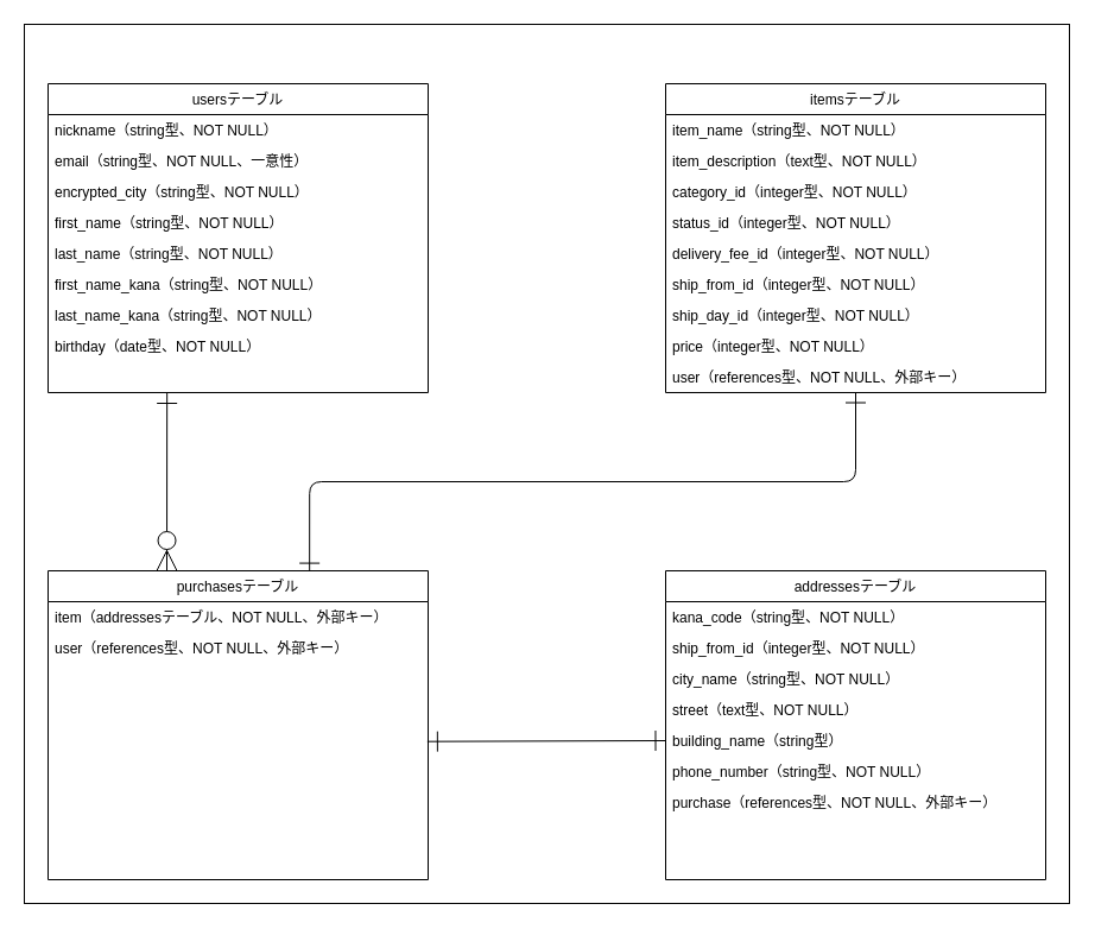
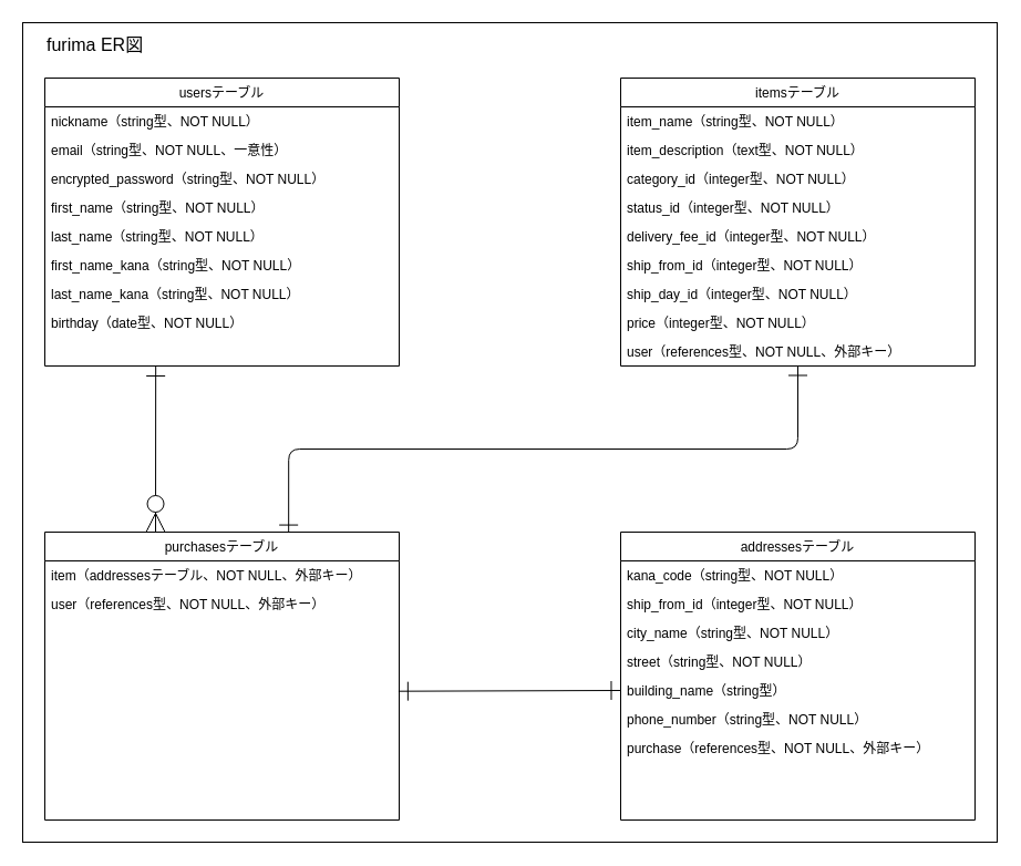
  <mxCell id="0" />
  <mxCell id="1" parent="0" />
  <mxCell id="2" value="" style="rounded=0;whiteSpace=wrap;html=1;fontSize=12;fontColor=#000000;strokeColor=#000000;fillColor=none;" parent="1" vertex="1"><mxGeometry x="20" y="20" width="880" height="740" as="geometry" /></mxCell>
+ <mxCell id="3" value="&lt;font color=&quot;#000000&quot; style=&quot;font-size: 16px;&quot;&gt;furima ER図&lt;/font&gt;" style="text;html=1;align=left;verticalAlign=middle;resizable=0;points=[];autosize=1;strokeColor=none;fontSize=16;" parent="1" vertex="1"><mxGeometry x="40" y="30" width="100" height="20" as="geometry" /></mxCell>
  <mxCell id="4" value="itemsテーブル" style="swimlane;fontStyle=0;childLayout=stackLayout;horizontal=1;startSize=26;horizontalStack=0;resizeParent=1;resizeParentMax=0;resizeLast=0;collapsible=1;marginBottom=0;fontSize=12;fillColor=#FFFFFF;fontColor=#000000;strokeColor=#000000;" parent="1" vertex="1"><mxGeometry x="560" y="70" width="320" height="260" as="geometry" /></mxCell>
  <mxCell id="5" value="item_name（string型、NOT NULL）" style="text;strokeColor=none;fillColor=none;align=left;verticalAlign=top;spacingLeft=4;spacingRight=4;overflow=hidden;rotatable=0;points=[[0,0.5],[1,0.5]];portConstraint=eastwest;fontColor=#000000;" parent="4" vertex="1"><mxGeometry y="26" width="320" height="26" as="geometry" /></mxCell>
  <mxCell id="6" value="item_description（text型、NOT NULL）" style="text;strokeColor=none;fillColor=none;align=left;verticalAlign=top;spacingLeft=4;spacingRight=4;overflow=hidden;rotatable=0;points=[[0,0.5],[1,0.5]];portConstraint=eastwest;fontColor=#000000;" parent="4" vertex="1"><mxGeometry y="52" width="320" height="26" as="geometry" /></mxCell>
  <mxCell id="7" value="category_id（integer型、NOT NULL）" style="text;strokeColor=none;fillColor=none;align=left;verticalAlign=top;spacingLeft=4;spacingRight=4;overflow=hidden;rotatable=0;points=[[0,0.5],[1,0.5]];portConstraint=eastwest;fontColor=#000000;" parent="4" vertex="1"><mxGeometry y="78" width="320" height="26" as="geometry" /></mxCell>
  <mxCell id="8" value="status_id（integer型、NOT NULL）" style="text;strokeColor=none;fillColor=none;align=left;verticalAlign=top;spacingLeft=4;spacingRight=4;overflow=hidden;rotatable=0;points=[[0,0.5],[1,0.5]];portConstraint=eastwest;fontColor=#000000;" parent="4" vertex="1"><mxGeometry y="104" width="320" height="26" as="geometry" /></mxCell>
  <mxCell id="9" value="delivery_fee_id（integer型、NOT NULL）" style="text;strokeColor=none;fillColor=none;align=left;verticalAlign=top;spacingLeft=4;spacingRight=4;overflow=hidden;rotatable=0;points=[[0,0.5],[1,0.5]];portConstraint=eastwest;fontColor=#000000;" parent="4" vertex="1"><mxGeometry y="130" width="320" height="26" as="geometry" /></mxCell>
  <mxCell id="10" value="ship_from_id（integer型、NOT NULL）" style="text;strokeColor=none;fillColor=none;align=left;verticalAlign=top;spacingLeft=4;spacingRight=4;overflow=hidden;rotatable=0;points=[[0,0.5],[1,0.5]];portConstraint=eastwest;fontColor=#000000;" parent="4" vertex="1"><mxGeometry y="156" width="320" height="26" as="geometry" /></mxCell>
  <mxCell id="11" value="ship_day_id（integer型、NOT NULL）" style="text;strokeColor=none;fillColor=none;align=left;verticalAlign=top;spacingLeft=4;spacingRight=4;overflow=hidden;rotatable=0;points=[[0,0.5],[1,0.5]];portConstraint=eastwest;fontColor=#000000;" parent="4" vertex="1"><mxGeometry y="182" width="320" height="26" as="geometry" /></mxCell>
  <mxCell id="12" value="price（integer型、NOT NULL）" style="text;strokeColor=none;fillColor=none;align=left;verticalAlign=top;spacingLeft=4;spacingRight=4;overflow=hidden;rotatable=0;points=[[0,0.5],[1,0.5]];portConstraint=eastwest;fontColor=#000000;" parent="4" vertex="1"><mxGeometry y="208" width="320" height="26" as="geometry" /></mxCell>
  <mxCell id="13" value="user（references型、NOT NULL、外部キー）" style="text;strokeColor=none;fillColor=none;align=left;verticalAlign=top;spacingLeft=4;spacingRight=4;overflow=hidden;rotatable=0;points=[[0,0.5],[1,0.5]];portConstraint=eastwest;fontColor=#000000;" parent="4" vertex="1"><mxGeometry y="234" width="320" height="26" as="geometry" /></mxCell>
  <mxCell id="14" value="usersテーブル" style="swimlane;fontStyle=0;childLayout=stackLayout;horizontal=1;startSize=26;horizontalStack=0;resizeParent=1;resizeParentMax=0;resizeLast=0;collapsible=1;marginBottom=0;fontSize=12;fillColor=#FFFFFF;fontColor=#000000;strokeColor=#000000;" parent="1" vertex="1"><mxGeometry x="40" y="70" width="320" height="260" as="geometry" /></mxCell>
  <mxCell id="15" value="nickname（string型、NOT NULL）" style="text;strokeColor=none;fillColor=none;align=left;verticalAlign=top;spacingLeft=4;spacingRight=4;overflow=hidden;rotatable=0;points=[[0,0.5],[1,0.5]];portConstraint=eastwest;fontColor=#000000;" parent="14" vertex="1"><mxGeometry y="26" width="320" height="26" as="geometry" /></mxCell>
  <mxCell id="16" value="email（string型、NOT NULL、一意性）" style="text;strokeColor=none;fillColor=none;align=left;verticalAlign=top;spacingLeft=4;spacingRight=4;overflow=hidden;rotatable=0;points=[[0,0.5],[1,0.5]];portConstraint=eastwest;fontColor=#000000;" parent="14" vertex="1"><mxGeometry y="52" width="320" height="26" as="geometry" /></mxCell>
- <mxCell id="17" value="encrypted_city（string型、NOT NULL）" style="text;strokeColor=none;fillColor=none;align=left;verticalAlign=top;spacingLeft=4;spacingRight=4;overflow=hidden;rotatable=0;points=[[0,0.5],[1,0.5]];portConstraint=eastwest;fontColor=#000000;" parent="14" vertex="1"><mxGeometry y="78" width="320" height="26" as="geometry" /></mxCell>
+ <mxCell id="17" value="encrypted_password（string型、NOT NULL）" style="text;strokeColor=none;fillColor=none;align=left;verticalAlign=top;spacingLeft=4;spacingRight=4;overflow=hidden;rotatable=0;points=[[0,0.5],[1,0.5]];portConstraint=eastwest;fontColor=#000000;" parent="14" vertex="1"><mxGeometry y="78" width="320" height="26" as="geometry" /></mxCell>
  <mxCell id="18" value="first_name（string型、NOT NULL）" style="text;strokeColor=none;fillColor=none;align=left;verticalAlign=top;spacingLeft=4;spacingRight=4;overflow=hidden;rotatable=0;points=[[0,0.5],[1,0.5]];portConstraint=eastwest;fontColor=#000000;" parent="14" vertex="1"><mxGeometry y="104" width="320" height="26" as="geometry" /></mxCell>
  <mxCell id="19" value="last_name（string型、NOT NULL）" style="text;strokeColor=none;fillColor=none;align=left;verticalAlign=top;spacingLeft=4;spacingRight=4;overflow=hidden;rotatable=0;points=[[0,0.5],[1,0.5]];portConstraint=eastwest;fontColor=#000000;" parent="14" vertex="1"><mxGeometry y="130" width="320" height="26" as="geometry" /></mxCell>
  <mxCell id="20" value="first_name_kana（string型、NOT NULL）" style="text;strokeColor=none;fillColor=none;align=left;verticalAlign=top;spacingLeft=4;spacingRight=4;overflow=hidden;rotatable=0;points=[[0,0.5],[1,0.5]];portConstraint=eastwest;fontColor=#000000;" parent="14" vertex="1"><mxGeometry y="156" width="320" height="26" as="geometry" /></mxCell>
  <mxCell id="21" value="last_name_kana（string型、NOT NULL）" style="text;strokeColor=none;fillColor=none;align=left;verticalAlign=top;spacingLeft=4;spacingRight=4;overflow=hidden;rotatable=0;points=[[0,0.5],[1,0.5]];portConstraint=eastwest;fontColor=#000000;" parent="14" vertex="1"><mxGeometry y="182" width="320" height="26" as="geometry" /></mxCell>
  <mxCell id="22" value="birthday（date型、NOT NULL）" style="text;strokeColor=none;fillColor=none;align=left;verticalAlign=top;spacingLeft=4;spacingRight=4;overflow=hidden;rotatable=0;points=[[0,0.5],[1,0.5]];portConstraint=eastwest;fontColor=#000000;" parent="14" vertex="1"><mxGeometry y="208" width="320" height="52" as="geometry" /></mxCell>
  <mxCell id="23" style="edgeStyle=none;html=1;entryX=0.313;entryY=1.01;entryDx=0;entryDy=0;entryPerimeter=0;fontSize=12;fontColor=#000000;strokeColor=#000000;endArrow=ERone;endFill=0;startArrow=ERzeroToMany;startFill=1;endSize=15;startSize=15;" parent="1" target="22" edge="1"><mxGeometry relative="1" as="geometry"><mxPoint x="140" y="480" as="sourcePoint" /></mxGeometry></mxCell>
  <mxCell id="24" style="edgeStyle=orthogonalEdgeStyle;html=1;exitX=0.688;exitY=0.008;exitDx=0;exitDy=0;entryX=0.5;entryY=1;entryDx=0;entryDy=0;entryPerimeter=0;fontSize=12;fontColor=#000000;startArrow=ERone;startFill=0;endArrow=ERone;endFill=0;startSize=15;endSize=15;strokeColor=#000000;exitPerimeter=0;" parent="1" source="25" target="13" edge="1"><mxGeometry relative="1" as="geometry" /></mxCell>
  <mxCell id="25" value="purchasesテーブル" style="swimlane;fontStyle=0;childLayout=stackLayout;horizontal=1;startSize=26;horizontalStack=0;resizeParent=1;resizeParentMax=0;resizeLast=0;collapsible=1;marginBottom=0;fontSize=12;fillColor=#FFFFFF;fontColor=#000000;strokeColor=#000000;" parent="1" vertex="1"><mxGeometry x="40" y="480" width="320" height="260" as="geometry" /></mxCell>
  <mxCell id="26" value="item（addressesテーブル、NOT NULL、外部キー）" style="text;strokeColor=none;fillColor=none;align=left;verticalAlign=top;spacingLeft=4;spacingRight=4;overflow=hidden;rotatable=0;points=[[0,0.5],[1,0.5]];portConstraint=eastwest;fontColor=#000000;" parent="25" vertex="1"><mxGeometry y="26" width="320" height="26" as="geometry" /></mxCell>
  <mxCell id="27" value="user（references型、NOT NULL、外部キー）" style="text;strokeColor=none;fillColor=none;align=left;verticalAlign=top;spacingLeft=4;spacingRight=4;overflow=hidden;rotatable=0;points=[[0,0.5],[1,0.5]];portConstraint=eastwest;fontColor=#000000;" parent="25" vertex="1"><mxGeometry y="52" width="320" height="208" as="geometry" /></mxCell>
  <mxCell id="28" value="addressesテーブル" style="swimlane;fontStyle=0;childLayout=stackLayout;horizontal=1;startSize=26;horizontalStack=0;resizeParent=1;resizeParentMax=0;resizeLast=0;collapsible=1;marginBottom=0;fontSize=12;fillColor=#FFFFFF;fontColor=#000000;strokeColor=#000000;" parent="1" vertex="1"><mxGeometry x="560" y="480" width="320" height="260" as="geometry" /></mxCell>
  <mxCell id="29" value="kana_code（string型、NOT NULL）" style="text;strokeColor=none;fillColor=none;align=left;verticalAlign=top;spacingLeft=4;spacingRight=4;overflow=hidden;rotatable=0;points=[[0,0.5],[1,0.5]];portConstraint=eastwest;fontColor=#000000;" parent="28" vertex="1"><mxGeometry y="26" width="320" height="26" as="geometry" /></mxCell>
  <mxCell id="30" value="ship_from_id（integer型、NOT NULL）" style="text;strokeColor=none;fillColor=none;align=left;verticalAlign=top;spacingLeft=4;spacingRight=4;overflow=hidden;rotatable=0;points=[[0,0.5],[1,0.5]];portConstraint=eastwest;fontColor=#000000;" parent="28" vertex="1"><mxGeometry y="52" width="320" height="26" as="geometry" /></mxCell>
  <mxCell id="31" value="city_name（string型、NOT NULL）" style="text;strokeColor=none;fillColor=none;align=left;verticalAlign=top;spacingLeft=4;spacingRight=4;overflow=hidden;rotatable=0;points=[[0,0.5],[1,0.5]];portConstraint=eastwest;fontColor=#000000;" parent="28" vertex="1"><mxGeometry y="78" width="320" height="26" as="geometry" /></mxCell>
- <mxCell id="32" value="street（text型、NOT NULL）" style="text;strokeColor=none;fillColor=none;align=left;verticalAlign=top;spacingLeft=4;spacingRight=4;overflow=hidden;rotatable=0;points=[[0,0.5],[1,0.5]];portConstraint=eastwest;fontColor=#000000;" parent="28" vertex="1"><mxGeometry y="104" width="320" height="26" as="geometry" /></mxCell>
+ <mxCell id="32" value="street（string型、NOT NULL）" style="text;strokeColor=none;fillColor=none;align=left;verticalAlign=top;spacingLeft=4;spacingRight=4;overflow=hidden;rotatable=0;points=[[0,0.5],[1,0.5]];portConstraint=eastwest;fontColor=#000000;" parent="28" vertex="1"><mxGeometry y="104" width="320" height="26" as="geometry" /></mxCell>
  <mxCell id="33" value="building_name（string型）" style="text;strokeColor=none;fillColor=none;align=left;verticalAlign=top;spacingLeft=4;spacingRight=4;overflow=hidden;rotatable=0;points=[[0,0.5],[1,0.5]];portConstraint=eastwest;fontColor=#000000;" parent="28" vertex="1"><mxGeometry y="130" width="320" height="26" as="geometry" /></mxCell>
  <mxCell id="34" value="phone_number（string型、NOT NULL）" style="text;strokeColor=none;fillColor=none;align=left;verticalAlign=top;spacingLeft=4;spacingRight=4;overflow=hidden;rotatable=0;points=[[0,0.5],[1,0.5]];portConstraint=eastwest;fontColor=#000000;" parent="28" vertex="1"><mxGeometry y="156" width="320" height="26" as="geometry" /></mxCell>
  <mxCell id="35" value="purchase（references型、NOT NULL、外部キー）" style="text;strokeColor=none;fillColor=none;align=left;verticalAlign=top;spacingLeft=4;spacingRight=4;overflow=hidden;rotatable=0;points=[[0,0.5],[1,0.5]];portConstraint=eastwest;fontColor=#000000;" parent="28" vertex="1"><mxGeometry y="182" width="320" height="78" as="geometry" /></mxCell>
  <mxCell id="36" style="edgeStyle=none;html=1;exitX=0;exitY=0.5;exitDx=0;exitDy=0;entryX=0.998;entryY=0.361;entryDx=0;entryDy=0;entryPerimeter=0;fontSize=12;fontColor=#000000;startArrow=ERone;startFill=0;endArrow=ERone;endFill=0;startSize=15;endSize=15;strokeColor=#000000;" parent="1" source="33" edge="1"><mxGeometry relative="1" as="geometry"><mxPoint x="359.36" y="623.702" as="targetPoint" /></mxGeometry></mxCell>
